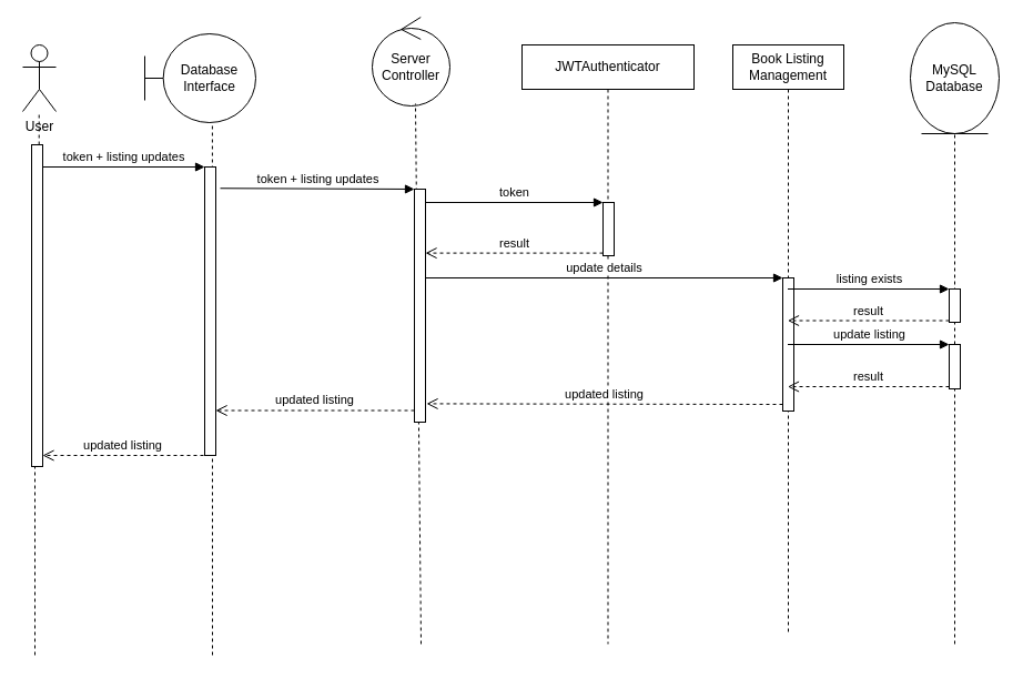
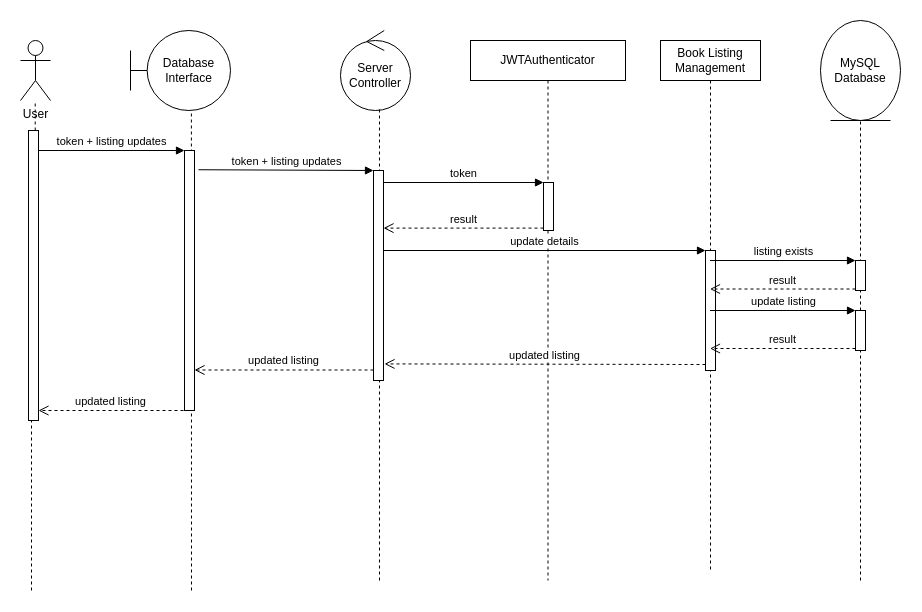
  <mxCell id="0" />
  <mxCell id="1" parent="0" />
  <mxCell id="2" value="User" style="shape=umlActor;verticalLabelPosition=bottom;verticalAlign=top;html=1;outlineConnect=0;" vertex="1" parent="1"><mxGeometry x="20" y="40" width="30" height="60" as="geometry" /></mxCell>
  <mxCell id="3" value="" style="endArrow=none;dashed=1;html=1;" edge="1" parent="1" source="15" target="2"><mxGeometry width="50" height="50" relative="1" as="geometry"><mxPoint x="31" y="650" as="sourcePoint" /><mxPoint x="70" y="140" as="targetPoint" /></mxGeometry></mxCell>
  <mxCell id="4" value="Database Interface" style="shape=umlBoundary;whiteSpace=wrap;html=1;" vertex="1" parent="1"><mxGeometry x="130" y="30" width="100" height="80" as="geometry" /></mxCell>
  <mxCell id="5" value="" style="endArrow=none;dashed=1;html=1;" edge="1" parent="1"><mxGeometry width="50" height="50" relative="1" as="geometry"><mxPoint x="191" y="590" as="sourcePoint" /><mxPoint x="190.893" y="110" as="targetPoint" /></mxGeometry></mxCell>
- <mxCell id="6" value="Server Controller" style="ellipse;shape=umlControl;whiteSpace=wrap;html=1;" vertex="1" parent="1"><mxGeometry x="335" y="15" width="70" height="80" as="geometry" /></mxCell>
+ <mxCell id="6" value="Server Controller" style="ellipse;shape=umlControl;whiteSpace=wrap;html=1;" vertex="1" parent="1"><mxGeometry x="340" y="30" width="70" height="80" as="geometry" /></mxCell>
  <mxCell id="7" value="" style="endArrow=none;dashed=1;html=1;entryX=0.557;entryY=0.975;entryDx=0;entryDy=0;entryPerimeter=0;" edge="1" parent="1" target="6"><mxGeometry width="50" height="50" relative="1" as="geometry"><mxPoint x="379" y="580" as="sourcePoint" /><mxPoint x="200.893" y="120" as="targetPoint" /></mxGeometry></mxCell>
  <mxCell id="8" value="" style="html=1;points=[];perimeter=orthogonalPerimeter;" vertex="1" parent="1"><mxGeometry x="184" y="150" width="10" height="260" as="geometry" /></mxCell>
  <mxCell id="9" value="token + listing updates" style="html=1;verticalAlign=bottom;endArrow=block;entryX=0;entryY=0;" edge="1" parent="1" source="15" target="8"><mxGeometry relative="1" as="geometry"><mxPoint x="70" y="180" as="sourcePoint" /></mxGeometry></mxCell>
  <mxCell id="10" value="updated listing" style="html=1;verticalAlign=bottom;endArrow=open;dashed=1;endSize=8;exitX=-0.1;exitY=1;exitDx=0;exitDy=0;exitPerimeter=0;" edge="1" parent="1" source="8" target="15"><mxGeometry relative="1" as="geometry"><mxPoint x="50" y="400" as="targetPoint" /></mxGeometry></mxCell>
  <mxCell id="11" value="MySQL Database" style="ellipse;shape=umlEntity;whiteSpace=wrap;html=1;" vertex="1" parent="1"><mxGeometry x="820" y="20" width="80" height="100" as="geometry" /></mxCell>
  <mxCell id="12" value="" style="html=1;points=[];perimeter=orthogonalPerimeter;" vertex="1" parent="1"><mxGeometry x="373" y="170" width="10" height="210" as="geometry" /></mxCell>
  <mxCell id="13" value="token + listing updates" style="html=1;verticalAlign=bottom;endArrow=block;entryX=0;entryY=0;exitX=1.4;exitY=0.074;exitDx=0;exitDy=0;exitPerimeter=0;" edge="1" parent="1" source="8" target="12"><mxGeometry relative="1" as="geometry"><mxPoint x="300" y="170" as="sourcePoint" /></mxGeometry></mxCell>
  <mxCell id="14" value="updated listing" style="html=1;verticalAlign=bottom;endArrow=open;dashed=1;endSize=8;exitX=0;exitY=0.95;" edge="1" parent="1" source="12" target="8"><mxGeometry relative="1" as="geometry"><mxPoint x="300" y="246" as="targetPoint" /></mxGeometry></mxCell>
  <mxCell id="15" value="" style="html=1;points=[];perimeter=orthogonalPerimeter;" vertex="1" parent="1"><mxGeometry x="28" y="130" width="10" height="290" as="geometry" /></mxCell>
  <mxCell id="16" value="" style="endArrow=none;dashed=1;html=1;" edge="1" parent="1" target="15"><mxGeometry width="50" height="50" relative="1" as="geometry"><mxPoint x="31" y="590" as="sourcePoint" /><mxPoint x="34.793" y="100" as="targetPoint" /></mxGeometry></mxCell>
  <mxCell id="17" value="JWTAuthenticator" style="shape=umlLifeline;perimeter=lifelinePerimeter;whiteSpace=wrap;html=1;container=1;collapsible=0;recursiveResize=0;outlineConnect=0;" vertex="1" parent="1"><mxGeometry x="470" y="40" width="155" height="540" as="geometry" /></mxCell>
  <mxCell id="18" value="" style="html=1;points=[];perimeter=orthogonalPerimeter;" vertex="1" parent="17"><mxGeometry x="73" y="142" width="10" height="48" as="geometry" /></mxCell>
  <mxCell id="19" value="token" style="html=1;verticalAlign=bottom;endArrow=block;entryX=0;entryY=0;" edge="1" parent="1" source="12" target="18"><mxGeometry relative="1" as="geometry"><mxPoint x="473" y="182" as="sourcePoint" /></mxGeometry></mxCell>
  <mxCell id="20" value="result" style="html=1;verticalAlign=bottom;endArrow=open;dashed=1;endSize=8;exitX=0;exitY=0.95;" edge="1" parent="1" source="18" target="12"><mxGeometry relative="1" as="geometry"><mxPoint x="473" y="258" as="targetPoint" /></mxGeometry></mxCell>
  <mxCell id="21" value="update details" style="html=1;verticalAlign=bottom;endArrow=block;entryX=0;entryY=0;" edge="1" parent="1" source="12" target="24"><mxGeometry relative="1" as="geometry"><mxPoint x="605" y="320" as="sourcePoint" /></mxGeometry></mxCell>
  <mxCell id="22" value="updated listing" style="html=1;verticalAlign=bottom;endArrow=open;dashed=1;endSize=8;exitX=0;exitY=0.95;entryX=1.1;entryY=0.921;entryDx=0;entryDy=0;entryPerimeter=0;" edge="1" parent="1" source="24" target="12"><mxGeometry relative="1" as="geometry"><mxPoint x="605" y="396" as="targetPoint" /></mxGeometry></mxCell>
  <mxCell id="23" value="Book Listing Management" style="shape=umlLifeline;perimeter=lifelinePerimeter;whiteSpace=wrap;html=1;container=1;collapsible=0;recursiveResize=0;outlineConnect=0;" vertex="1" parent="1"><mxGeometry x="660" y="40" width="100" height="530" as="geometry" /></mxCell>
  <mxCell id="24" value="" style="html=1;points=[];perimeter=orthogonalPerimeter;" vertex="1" parent="23"><mxGeometry x="45" y="210" width="10" height="120" as="geometry" /></mxCell>
  <mxCell id="25" value="" style="endArrow=none;dashed=1;html=1;entryX=0.5;entryY=1;entryDx=0;entryDy=0;" edge="1" parent="1" target="11"><mxGeometry width="50" height="50" relative="1" as="geometry"><mxPoint x="860" y="580" as="sourcePoint" /><mxPoint x="1030" y="160" as="targetPoint" /></mxGeometry></mxCell>
  <mxCell id="26" value="" style="html=1;points=[];perimeter=orthogonalPerimeter;" vertex="1" parent="1"><mxGeometry x="855" y="260" width="10" height="30" as="geometry" /></mxCell>
  <mxCell id="27" value="listing exists" style="html=1;verticalAlign=bottom;endArrow=block;entryX=0;entryY=0;" edge="1" target="26" parent="1" source="23"><mxGeometry relative="1" as="geometry"><mxPoint x="785" y="260" as="sourcePoint" /></mxGeometry></mxCell>
  <mxCell id="28" value="result" style="html=1;verticalAlign=bottom;endArrow=open;dashed=1;endSize=8;exitX=0;exitY=0.95;" edge="1" source="26" parent="1" target="23"><mxGeometry relative="1" as="geometry"><mxPoint x="785" y="336" as="targetPoint" /></mxGeometry></mxCell>
  <mxCell id="29" value="" style="html=1;points=[];perimeter=orthogonalPerimeter;" vertex="1" parent="1"><mxGeometry x="855" y="310" width="10" height="40" as="geometry" /></mxCell>
  <mxCell id="30" value="update listing" style="html=1;verticalAlign=bottom;endArrow=block;entryX=0;entryY=0;" edge="1" target="29" parent="1" source="23"><mxGeometry relative="1" as="geometry"><mxPoint x="785" y="310" as="sourcePoint" /></mxGeometry></mxCell>
  <mxCell id="31" value="result" style="html=1;verticalAlign=bottom;endArrow=open;dashed=1;endSize=8;exitX=0;exitY=0.95;" edge="1" source="29" parent="1" target="23"><mxGeometry relative="1" as="geometry"><mxPoint x="785" y="386" as="targetPoint" /></mxGeometry></mxCell>
